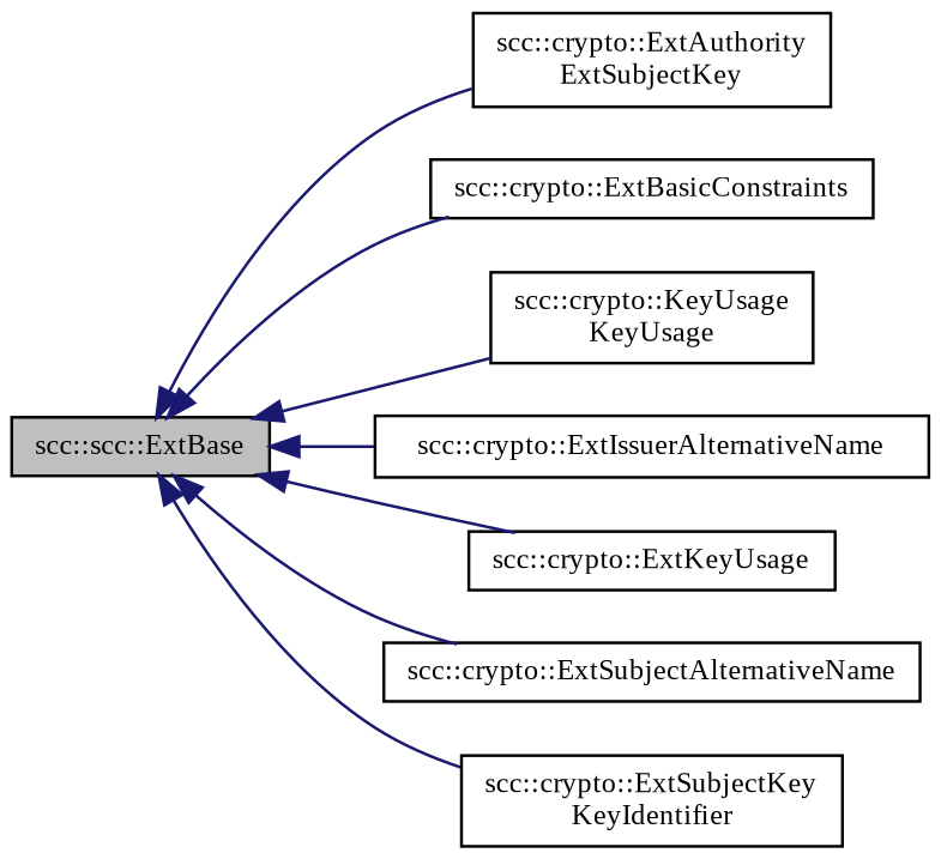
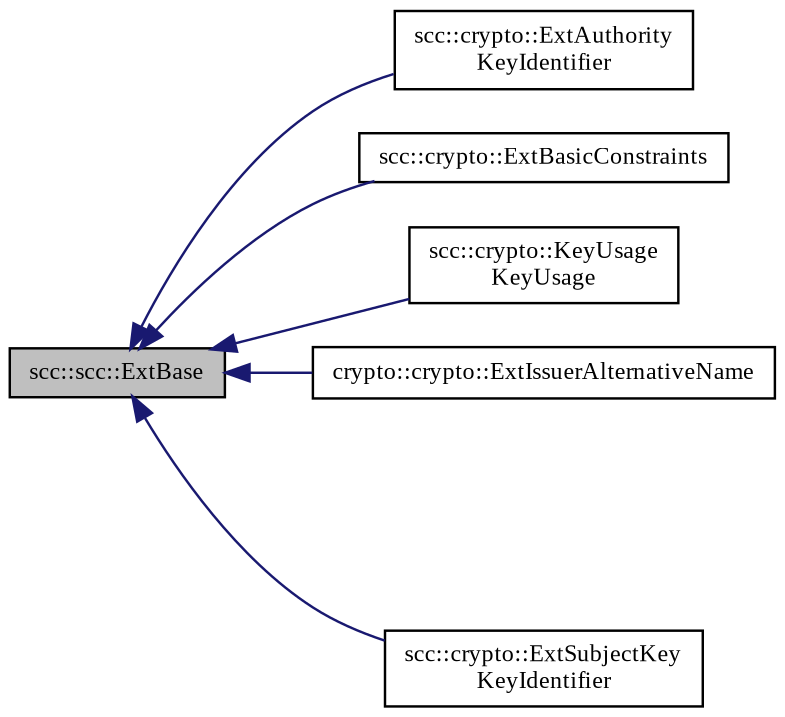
  digraph {
    fontname="Liberation Serif"
    rankdir=LR
    node [color=black fillcolor=white fontname="Liberation Serif" fontsize=10 shape=record style=filled]
    edge [color=midnightblue dir=back fontname="Liberation Serif" fontsize=10 labelfontname=Helvetica labelfontsize=10 style=solid]
    n1 [fillcolor=grey75 fontcolor=black height=0.2 label="scc::scc::ExtBase" width=0.4]
-   n2 [height=0.2 label="scc::crypto::ExtAuthority\lExtSubjectKey" width=0.4]
+   n2 [height=0.2 label="scc::crypto::ExtAuthority\lKeyIdentifier" width=0.4]
    n3 [height=0.2 label="scc::crypto::ExtBasicConstraints" width=0.4]
    n4 [height=0.2 label="scc::crypto::KeyUsage\lKeyUsage" width=0.4]
-   n5 [height=0.2 label="scc::crypto::ExtIssuerAlternativeName" width=0.4]
-   n6 [height=0.2 label="scc::crypto::ExtKeyUsage" width=0.4]
-   n7 [height=0.2 label="scc::crypto::ExtSubjectAlternativeName" width=0.4]
+   n5 [height=0.2 label="crypto::crypto::ExtIssuerAlternativeName" width=0.4]
    n8 [height=0.2 label="scc::crypto::ExtSubjectKey\lKeyIdentifier" width=0.4]
    n1 -> n2
    n1 -> n3
    n1 -> n4
    n1 -> n5
-   n1 -> n6
-   n1 -> n7
    n1 -> n8
  }
